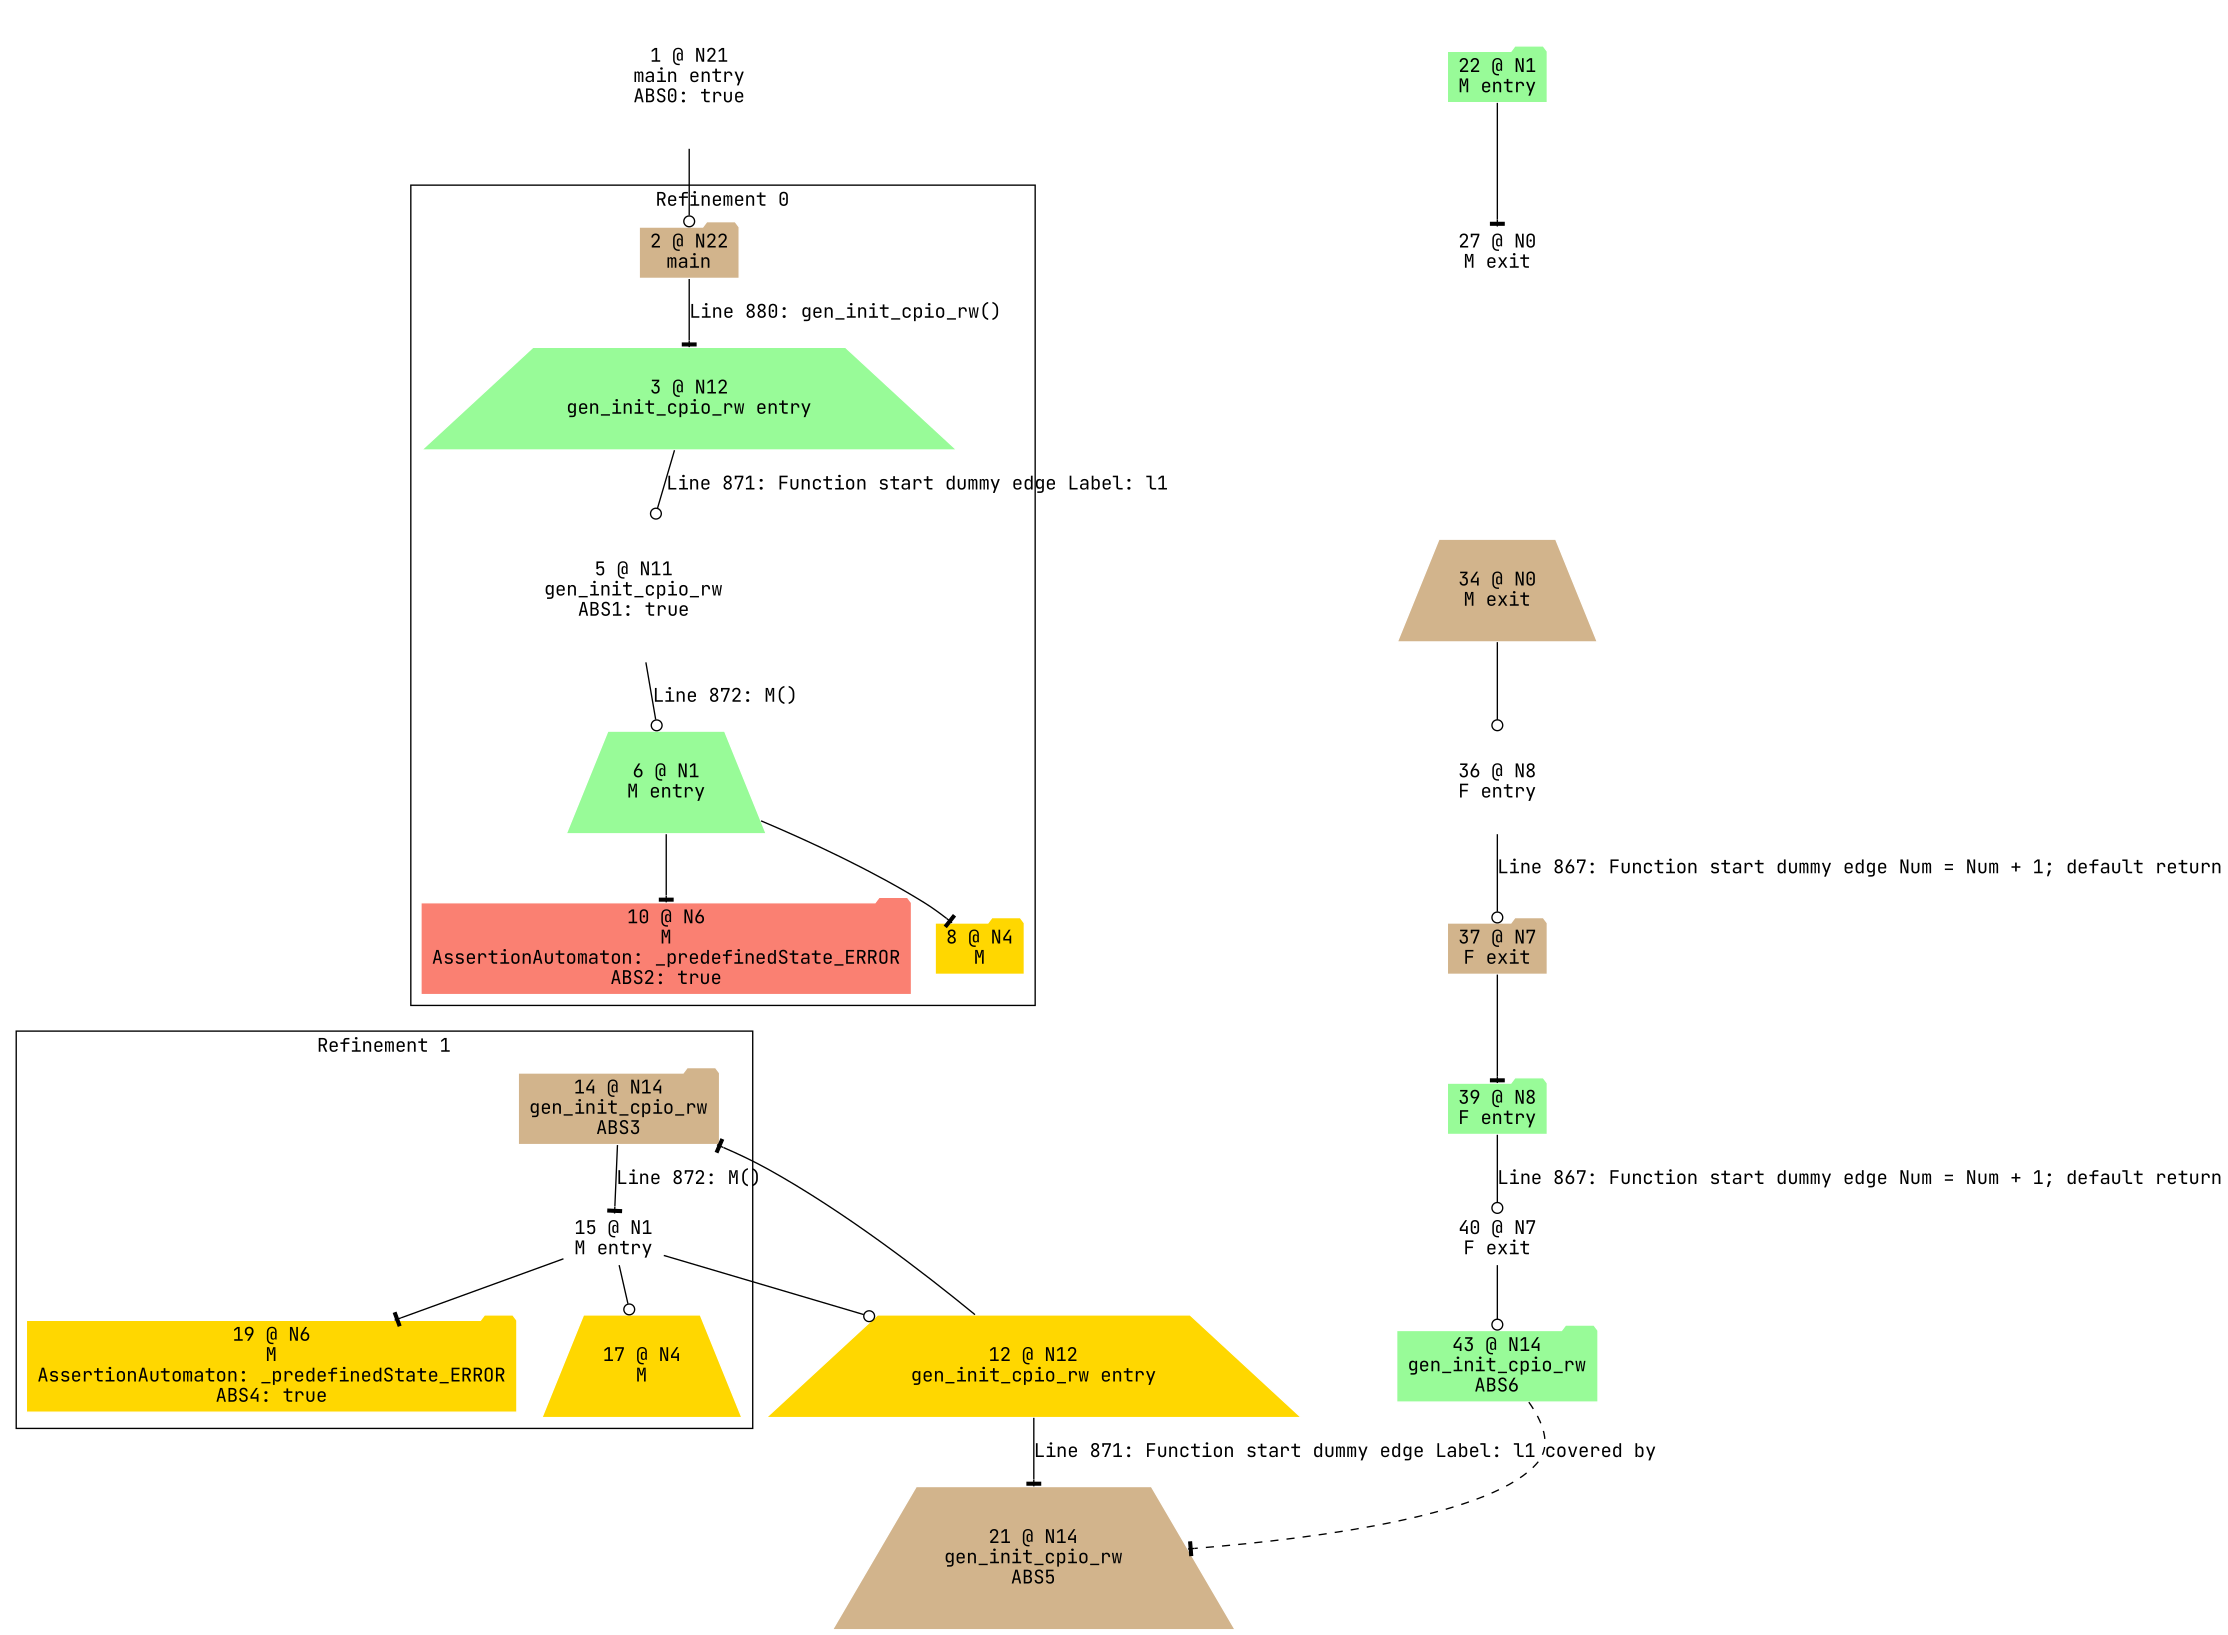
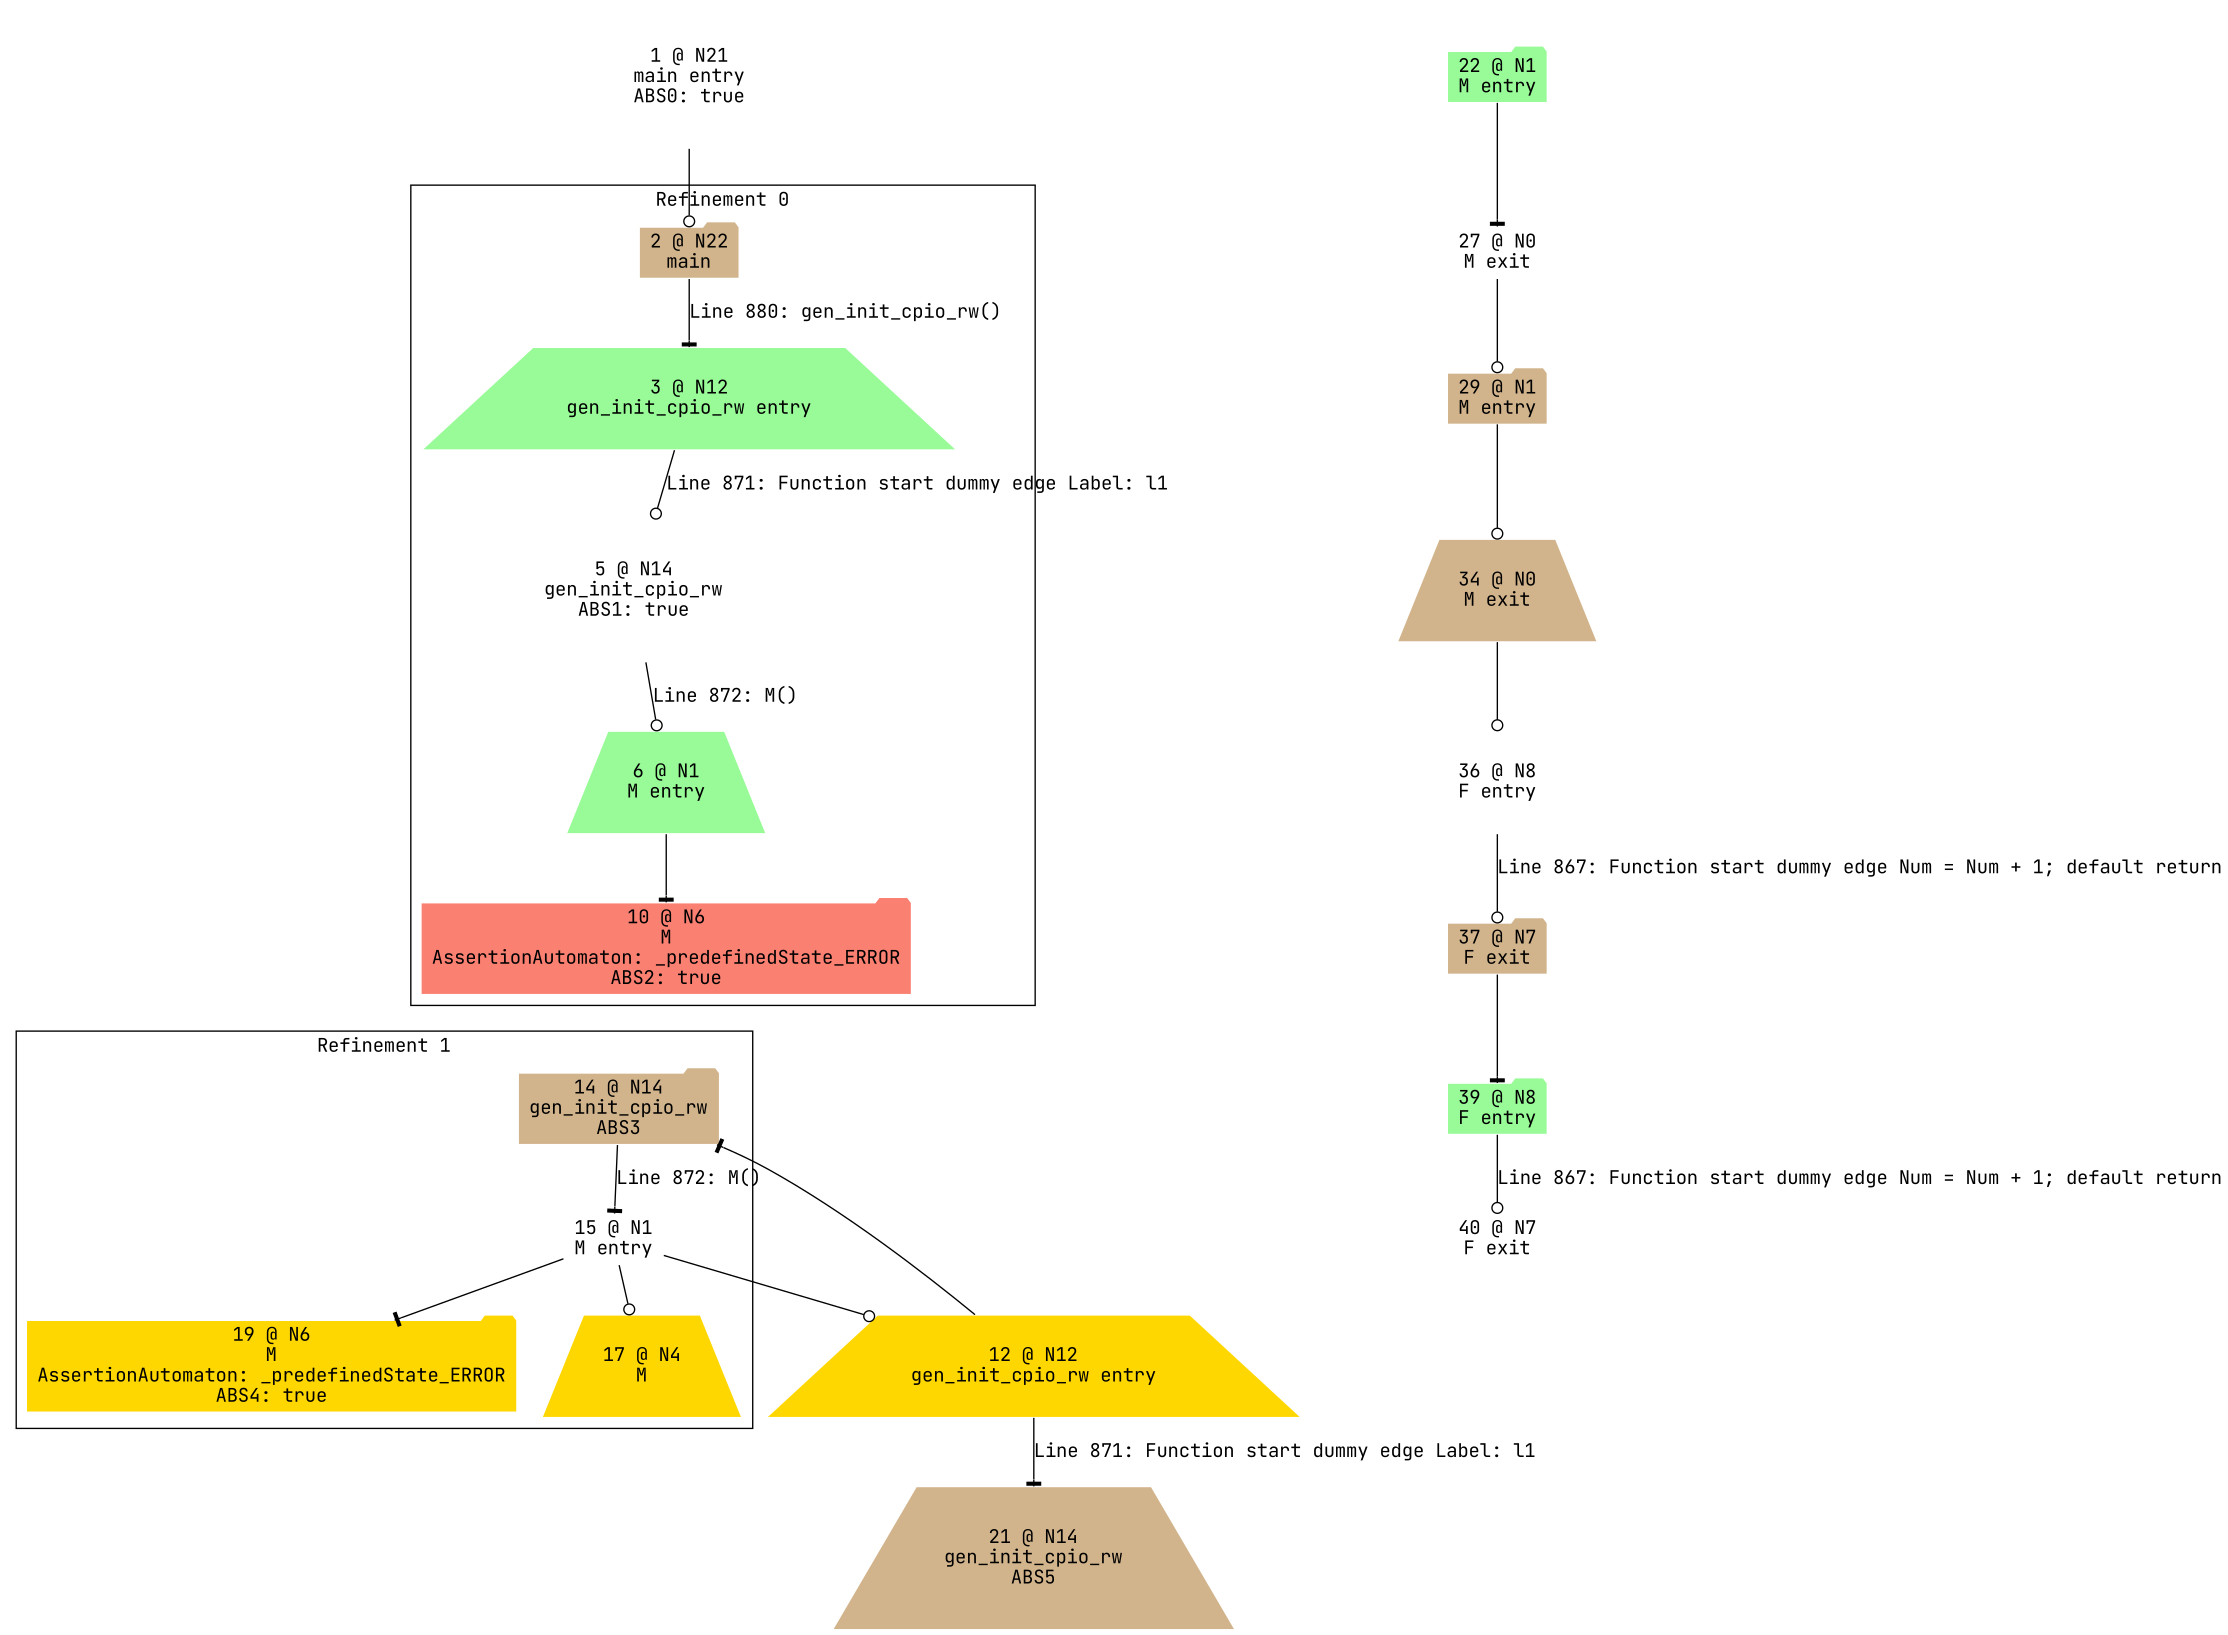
  digraph {
    fontname="JetBrains Mono"
    node [color=white fillcolor=tan fontname="JetBrains Mono" shape=folder style=filled]
    edge [arrowhead=odot fontname="JetBrains Mono"]
    n1 [label="2 @ N22\nmain"]
    n2 [fillcolor=palegreen label="3 @ N12\ngen_init_cpio_rw entry" shape=trapezium]
-   n3 [fillcolor=white label="5 @ N11\ngen_init_cpio_rw\nABS1: true" shape=trapezium]
+   n3 [fillcolor=white label="5 @ N14\ngen_init_cpio_rw\nABS1: true" shape=trapezium]
    n4 [fillcolor=palegreen label="6 @ N1\nM entry" shape=trapezium]
    n5 [fillcolor=salmon label="10 @ N6\nM\nAssertionAutomaton: _predefinedState_ERROR\nABS2: true"]
-   n6 [fillcolor=gold label="8 @ N4\nM"]
    n7 [label="14 @ N14\ngen_init_cpio_rw\nABS3"]
    n8 [fillcolor=white label="15 @ N1\nM entry"]
    n9 [fillcolor=gold label="19 @ N6\nM\nAssertionAutomaton: _predefinedState_ERROR\nABS4: true"]
    n10 [fillcolor=gold label="17 @ N4\nM" shape=trapezium]
    n11 [fillcolor=gold label="12 @ N12\ngen_init_cpio_rw entry" shape=trapezium]
    n12 [fillcolor=white label="1 @ N21\nmain entry\nABS0: true" shape=trapezium]
    n13 [label="21 @ N14\ngen_init_cpio_rw\nABS5" shape=trapezium]
    n14 [fillcolor=palegreen label="22 @ N1\nM entry"]
    n15 [fillcolor=white label="27 @ N0\nM exit"]
+   n16 [label="29 @ N1\nM entry"]
    n17 [label="34 @ N0\nM exit" shape=trapezium]
    n18 [fillcolor=white label="36 @ N8\nF entry" shape=trapezium]
    n19 [label="37 @ N7\nF exit"]
    n20 [fillcolor=palegreen label="39 @ N8\nF entry"]
    n21 [fillcolor=white label="40 @ N7\nF exit"]
-   n22 [fillcolor=palegreen label="43 @ N14\ngen_init_cpio_rw\nABS6"]
    subgraph cluster_1 {
      label="Refinement 0"
      n1
      n2
      n3
      n4
      n5
-     n6
    }
    subgraph cluster_2 {
      label="Refinement 1"
      n7
      n8
      n9
      n10
    }
    n1 -> n2 [arrowhead=tee label="Line 880: gen_init_cpio_rw()"]
    n2 -> n3 [label="Line 871: Function start dummy edge Label: l1"]
    n3 -> n4 [label="Line 872: M()"]
    n4 -> n5 [arrowhead=tee]
-   n4 -> n6 [arrowhead=tee]
    n7 -> n8 [arrowhead=tee label="Line 872: M()"]
    n8 -> n9 [arrowhead=tee]
    n8 -> n10
    n8 -> n11
    n11 -> n7 [arrowhead=tee]
    n11 -> n13 [arrowhead=tee label="Line 871: Function start dummy edge Label: l1"]
    n12 -> n1
    n14 -> n15 [arrowhead=tee]
+   n15 -> n16
+   n16 -> n17
    n17 -> n18
    n18 -> n19 [label="Line 867: Function start dummy edge Num = Num + 1; default return"]
    n19 -> n20 [arrowhead=tee]
    n20 -> n21 [label="Line 867: Function start dummy edge Num = Num + 1; default return"]
-   n21 -> n22
-   n22 -> n13 [arrowhead=tee label="covered by" style=dashed weight=0]
  }
